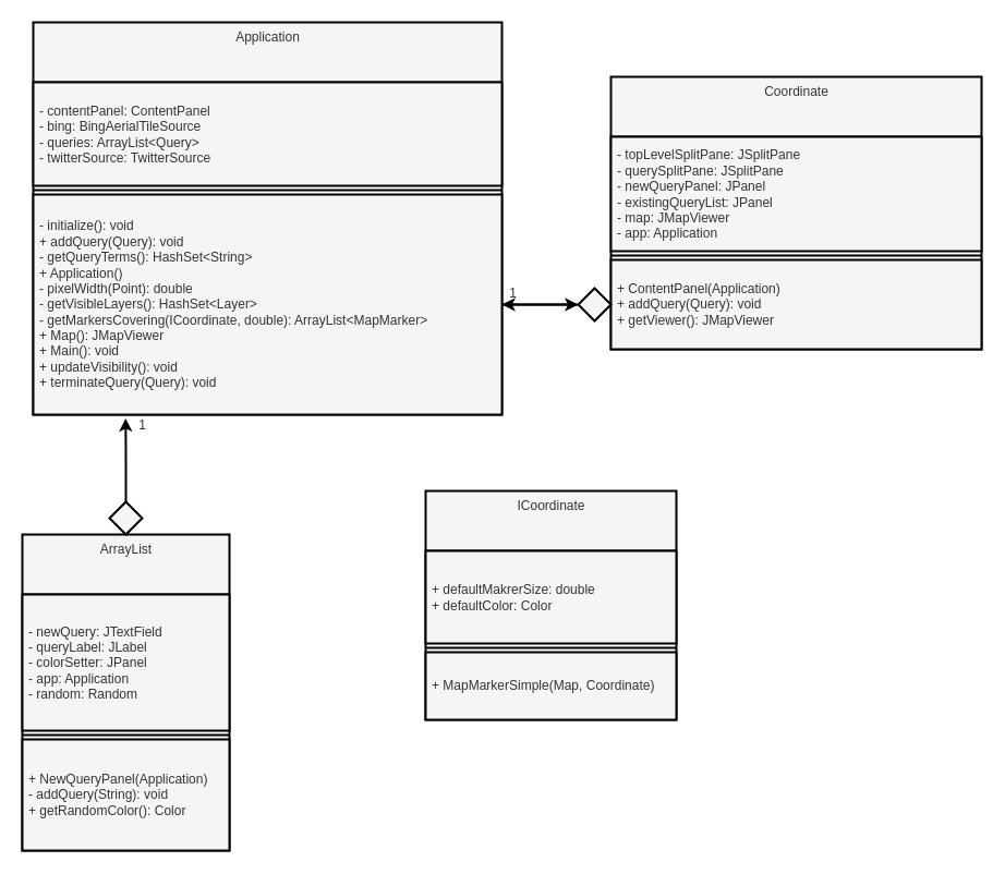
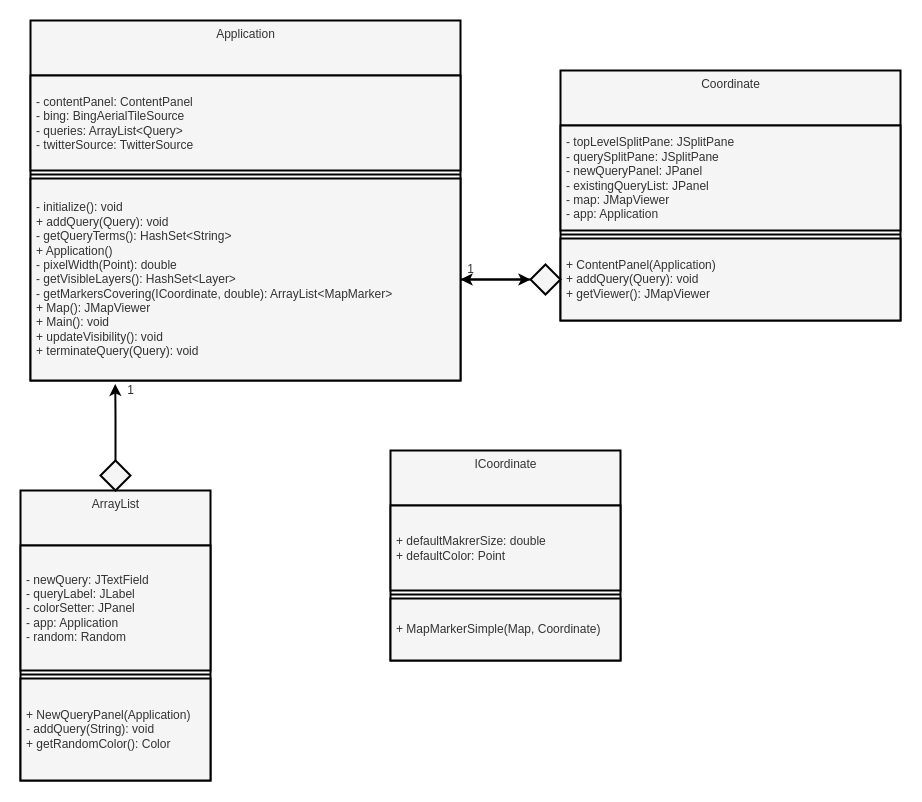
  <mxCell id="0" />
  <mxCell id="1" parent="0" />
  <mxCell id="2" value="ICoordinate" style="swimlane;fontStyle=0;align=center;verticalAlign=top;childLayout=stackLayout;horizontal=1;startSize=55;horizontalStack=0;resizeParent=1;resizeParentMax=0;resizeLast=0;collapsible=0;marginBottom=0;html=1;strokeColor=#000000;labelBackgroundColor=none;fillColor=#f5f5f5;fontColor=#333333;strokeWidth=2;" vertex="1" parent="1"><mxGeometry x="390" y="450" width="230" height="210" as="geometry" /></mxCell>
- <mxCell id="3" value="+ defaultMakrerSize: double&lt;br&gt;+ defaultColor: Color" style="text;html=1;strokeColor=#000000;fillColor=#f5f5f5;align=left;verticalAlign=middle;spacingLeft=4;spacingRight=4;overflow=hidden;rotatable=0;points=[[0,0.5],[1,0.5]];portConstraint=eastwest;labelBackgroundColor=none;fontColor=#333333;strokeWidth=2;" vertex="1" parent="2"><mxGeometry y="55" width="230" height="85" as="geometry" /></mxCell>
+ <mxCell id="3" value="+ defaultMakrerSize: double&lt;br&gt;+ defaultColor: Point" style="text;html=1;strokeColor=#000000;fillColor=#f5f5f5;align=left;verticalAlign=middle;spacingLeft=4;spacingRight=4;overflow=hidden;rotatable=0;points=[[0,0.5],[1,0.5]];portConstraint=eastwest;labelBackgroundColor=none;fontColor=#333333;strokeWidth=2;" vertex="1" parent="2"><mxGeometry y="55" width="230" height="85" as="geometry" /></mxCell>
  <mxCell id="4" value="" style="line;strokeWidth=2;fillColor=#f5f5f5;align=left;verticalAlign=middle;spacingTop=-1;spacingLeft=3;spacingRight=3;rotatable=0;labelPosition=right;points=[];portConstraint=eastwest;strokeColor=#000000;labelBackgroundColor=none;fontColor=#333333;" vertex="1" parent="2"><mxGeometry y="140" width="230" height="8" as="geometry" /></mxCell>
  <mxCell id="5" value="+ MapMarkerSimple(Map, Coordinate)" style="text;html=1;strokeColor=#000000;fillColor=#f5f5f5;align=left;verticalAlign=middle;spacingLeft=4;spacingRight=4;overflow=hidden;rotatable=0;points=[[0,0.5],[1,0.5]];portConstraint=eastwest;labelBackgroundColor=none;fontColor=#333333;strokeWidth=2;" vertex="1" parent="2"><mxGeometry y="148" width="230" height="62" as="geometry" /></mxCell>
  <mxCell id="6" value="Coordinate" style="swimlane;fontStyle=0;align=center;verticalAlign=top;childLayout=stackLayout;horizontal=1;startSize=55;horizontalStack=0;resizeParent=1;resizeParentMax=0;resizeLast=0;collapsible=0;marginBottom=0;html=1;strokeColor=#000000;labelBackgroundColor=none;fillColor=#f5f5f5;fontColor=#333333;strokeWidth=2;" vertex="1" parent="1"><mxGeometry x="560" y="70" width="340" height="250" as="geometry" /></mxCell>
  <mxCell id="7" value="&lt;div&gt;- topLevelSplitPane: JSplitPane&lt;/div&gt;&lt;div&gt;- querySplitPane: JSplitPane&lt;/div&gt;&lt;div&gt;- newQueryPanel: JPanel&lt;/div&gt;&lt;div&gt;- existingQueryList: JPanel&lt;/div&gt;&lt;div&gt;- map: JMapViewer&lt;/div&gt;&lt;div&gt;- app: Application&lt;/div&gt;" style="text;html=1;strokeColor=#000000;fillColor=#f5f5f5;align=left;verticalAlign=middle;spacingLeft=4;spacingRight=4;overflow=hidden;rotatable=0;points=[[0,0.5],[1,0.5]];portConstraint=eastwest;labelBackgroundColor=none;fontColor=#333333;strokeWidth=2;" vertex="1" parent="6"><mxGeometry y="55" width="340" height="105" as="geometry" /></mxCell>
  <mxCell id="8" value="" style="line;strokeWidth=2;fillColor=#f5f5f5;align=left;verticalAlign=middle;spacingTop=-1;spacingLeft=3;spacingRight=3;rotatable=0;labelPosition=right;points=[];portConstraint=eastwest;strokeColor=#000000;labelBackgroundColor=none;fontColor=#333333;" vertex="1" parent="6"><mxGeometry y="160" width="340" height="8" as="geometry" /></mxCell>
  <mxCell id="9" value="+ ContentPanel(Application)&lt;br&gt;+ addQuery(Query): void&lt;br&gt;+ getViewer(): JMapViewer" style="text;html=1;strokeColor=#000000;fillColor=#f5f5f5;align=left;verticalAlign=middle;spacingLeft=4;spacingRight=4;overflow=hidden;rotatable=0;points=[[0,0.5],[1,0.5]];portConstraint=eastwest;labelBackgroundColor=none;fontColor=#333333;strokeWidth=2;" vertex="1" parent="6"><mxGeometry y="168" width="340" height="82" as="geometry" /></mxCell>
  <mxCell id="10" style="edgeStyle=none;html=1;exitX=0.5;exitY=0;exitDx=0;exitDy=0;fontSize=12;fontColor=#000000;entryX=0.197;entryY=1.017;entryDx=0;entryDy=0;entryPerimeter=0;strokeColor=#000000;labelBackgroundColor=none;fillColor=#f5f5f5;strokeWidth=2;" edge="1" parent="1" source="11" target="18"><mxGeometry relative="1" as="geometry"><mxPoint x="150" y="390" as="targetPoint" /><Array as="points"><mxPoint x="115" y="410" /></Array></mxGeometry></mxCell>
  <mxCell id="11" value="ArrayList" style="swimlane;fontStyle=0;align=center;verticalAlign=top;childLayout=stackLayout;horizontal=1;startSize=55;horizontalStack=0;resizeParent=1;resizeParentMax=0;resizeLast=0;collapsible=0;marginBottom=0;html=1;strokeColor=#000000;labelBackgroundColor=none;fillColor=#f5f5f5;fontColor=#333333;strokeWidth=2;" vertex="1" parent="1"><mxGeometry x="20" y="490" width="190" height="290" as="geometry" /></mxCell>
  <mxCell id="12" value="- newQuery: JTextField&lt;br&gt;- queryLabel: JLabel&lt;br&gt;- colorSetter: JPanel&lt;br&gt;- app: Application&lt;br&gt;- random: Random" style="text;html=1;strokeColor=#000000;fillColor=#f5f5f5;align=left;verticalAlign=middle;spacingLeft=4;spacingRight=4;overflow=hidden;rotatable=0;points=[[0,0.5],[1,0.5]];portConstraint=eastwest;labelBackgroundColor=none;fontColor=#333333;strokeWidth=2;" vertex="1" parent="11"><mxGeometry y="55" width="190" height="125" as="geometry" /></mxCell>
  <mxCell id="13" value="" style="line;strokeWidth=2;fillColor=#f5f5f5;align=left;verticalAlign=middle;spacingTop=-1;spacingLeft=3;spacingRight=3;rotatable=0;labelPosition=right;points=[];portConstraint=eastwest;strokeColor=#000000;labelBackgroundColor=none;fontColor=#333333;" vertex="1" parent="11"><mxGeometry y="180" width="190" height="8" as="geometry" /></mxCell>
  <mxCell id="14" value="+ NewQueryPanel(Application)&lt;br&gt;- addQuery(String): void&lt;br&gt;+ getRandomColor(): Color" style="text;html=1;strokeColor=#000000;fillColor=#f5f5f5;align=left;verticalAlign=middle;spacingLeft=4;spacingRight=4;overflow=hidden;rotatable=0;points=[[0,0.5],[1,0.5]];portConstraint=eastwest;labelBackgroundColor=none;fontColor=#333333;strokeWidth=2;" vertex="1" parent="11"><mxGeometry y="188" width="190" height="102" as="geometry" /></mxCell>
  <mxCell id="15" value="Application" style="swimlane;fontStyle=0;align=center;verticalAlign=top;childLayout=stackLayout;horizontal=1;startSize=55;horizontalStack=0;resizeParent=1;resizeParentMax=0;resizeLast=0;collapsible=0;marginBottom=0;html=1;strokeColor=#000000;fontColor=#333333;labelBackgroundColor=none;fillColor=#f5f5f5;strokeWidth=2;" vertex="1" parent="1"><mxGeometry x="30" y="20" width="430" height="360" as="geometry" /></mxCell>
  <mxCell id="16" value="- contentPanel: ContentPanel&lt;br&gt;- bing: BingAerialTileSource&lt;br&gt;- queries: ArrayList&amp;lt;Query&amp;gt;&lt;br&gt;- twitterSource: TwitterSource" style="text;html=1;strokeColor=#000000;fillColor=#f5f5f5;align=left;verticalAlign=middle;spacingLeft=4;spacingRight=4;overflow=hidden;rotatable=0;points=[[0,0.5],[1,0.5]];portConstraint=eastwest;labelBackgroundColor=none;fontColor=#333333;strokeWidth=2;" vertex="1" parent="15"><mxGeometry y="55" width="430" height="95" as="geometry" /></mxCell>
  <mxCell id="17" value="" style="line;strokeWidth=2;fillColor=#f5f5f5;align=left;verticalAlign=middle;spacingTop=-1;spacingLeft=3;spacingRight=3;rotatable=0;labelPosition=right;points=[];portConstraint=eastwest;strokeColor=#000000;labelBackgroundColor=none;fontColor=#333333;" vertex="1" parent="15"><mxGeometry y="150" width="430" height="8" as="geometry" /></mxCell>
  <mxCell id="18" value="- initialize(): void&lt;br&gt;+ addQuery(Query): void&lt;br&gt;- getQueryTerms(): HashSet&amp;lt;String&amp;gt;&lt;br&gt;+ Application()&lt;br&gt;- pixelWidth(Point): double&lt;br&gt;- getVisibleLayers(): HashSet&amp;lt;Layer&amp;gt;&lt;br&gt;- getMarkersCovering(ICoordinate, double): ArrayList&amp;lt;MapMarker&amp;gt;&lt;br&gt;+ Map(): JMapViewer&lt;br&gt;+ Main(): void&lt;br&gt;+ updateVisibility(): void&lt;br&gt;+ terminateQuery(Query): void" style="text;html=1;strokeColor=#000000;fillColor=#f5f5f5;align=left;verticalAlign=middle;spacingLeft=4;spacingRight=4;overflow=hidden;rotatable=0;points=[[0,0.5],[1,0.5]];portConstraint=eastwest;labelBackgroundColor=none;fontColor=#333333;strokeWidth=2;" vertex="1" parent="15"><mxGeometry y="158" width="430" height="202" as="geometry" /></mxCell>
  <mxCell id="19" style="edgeStyle=none;html=1;exitX=0;exitY=0.5;exitDx=0;exitDy=0;fontSize=12;fontColor=#000000;startArrow=none;strokeColor=#000000;labelBackgroundColor=none;fillColor=#f5f5f5;strokeWidth=2;" edge="1" parent="1" source="21" target="18"><mxGeometry relative="1" as="geometry" /></mxCell>
  <mxCell id="20" value="" style="rhombus;labelBackgroundColor=none;fontSize=12;strokeColor=#000000;fillColor=#f5f5f5;fontColor=#333333;strokeWidth=2;" vertex="1" parent="1"><mxGeometry x="100" y="460" width="30" height="30" as="geometry" /></mxCell>
  <mxCell id="21" value="" style="rhombus;labelBackgroundColor=none;fontSize=12;strokeColor=#000000;fillColor=#f5f5f5;fontColor=#333333;strokeWidth=2;" vertex="1" parent="1"><mxGeometry x="530" y="264" width="30" height="30" as="geometry" /></mxCell>
  <mxCell id="22" value="" style="edgeStyle=none;html=1;exitX=0;exitY=0.5;exitDx=0;exitDy=0;fontSize=12;fontColor=#000000;endArrow=none;strokeColor=#000000;labelBackgroundColor=none;fillColor=#f5f5f5;strokeWidth=2;" edge="1" parent="1" source="9" target="21"><mxGeometry relative="1" as="geometry"><mxPoint x="560" y="279" as="sourcePoint" /><mxPoint x="460" y="279" as="targetPoint" /></mxGeometry></mxCell>
  <mxCell id="23" value="1" style="text;html=1;align=center;verticalAlign=middle;resizable=0;points=[];autosize=1;strokeColor=none;fillColor=none;fontSize=12;labelBackgroundColor=none;fontColor=#333333;strokeWidth=2;" vertex="1" parent="1"><mxGeometry x="120" y="380" width="20" height="20" as="geometry" /></mxCell>
  <mxCell id="24" value="1" style="text;html=1;align=center;verticalAlign=middle;resizable=0;points=[];autosize=1;strokeColor=none;fillColor=none;fontSize=12;labelBackgroundColor=none;fontColor=#333333;strokeWidth=2;" vertex="1" parent="1"><mxGeometry x="460" y="259" width="20" height="20" as="geometry" /></mxCell>
  <mxCell id="25" value="" style="edgeStyle=none;html=1;labelBackgroundColor=none;fontSize=12;fontColor=#000000;strokeColor=#000000;strokeWidth=2;" edge="1" parent="1" source="18" target="21"><mxGeometry relative="1" as="geometry" /></mxCell>
